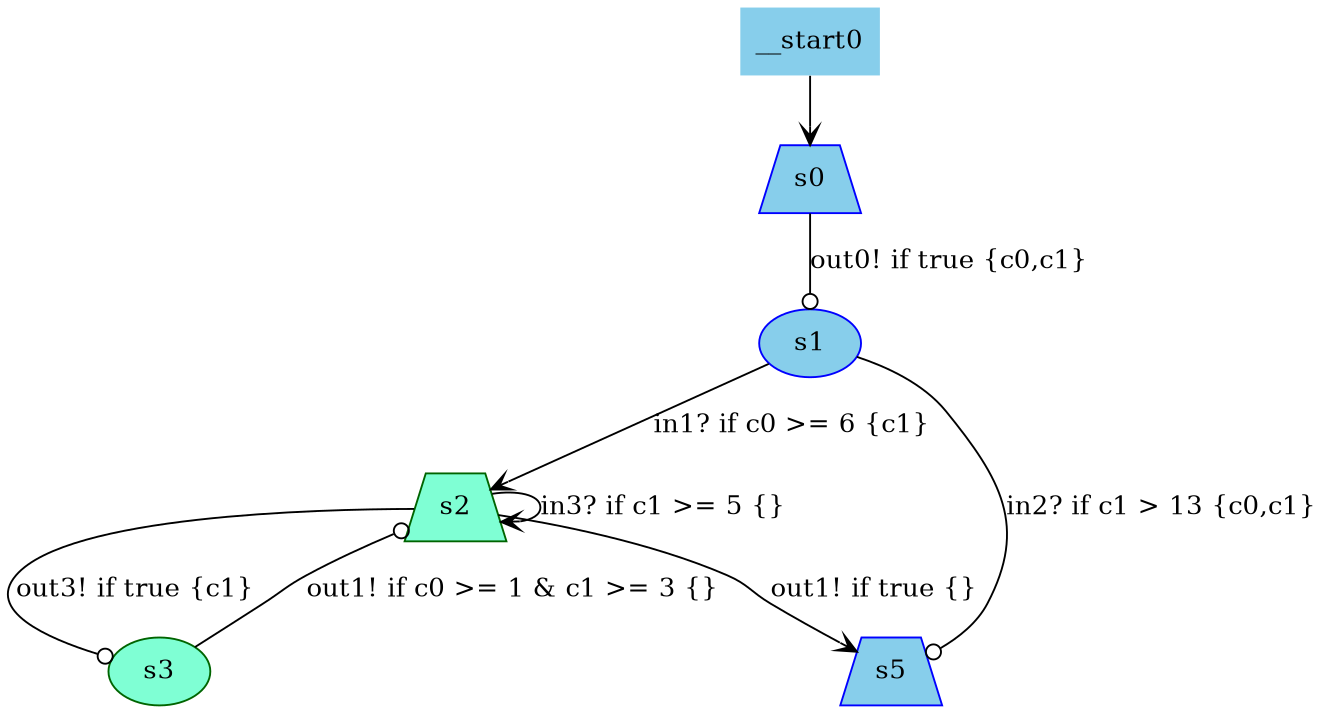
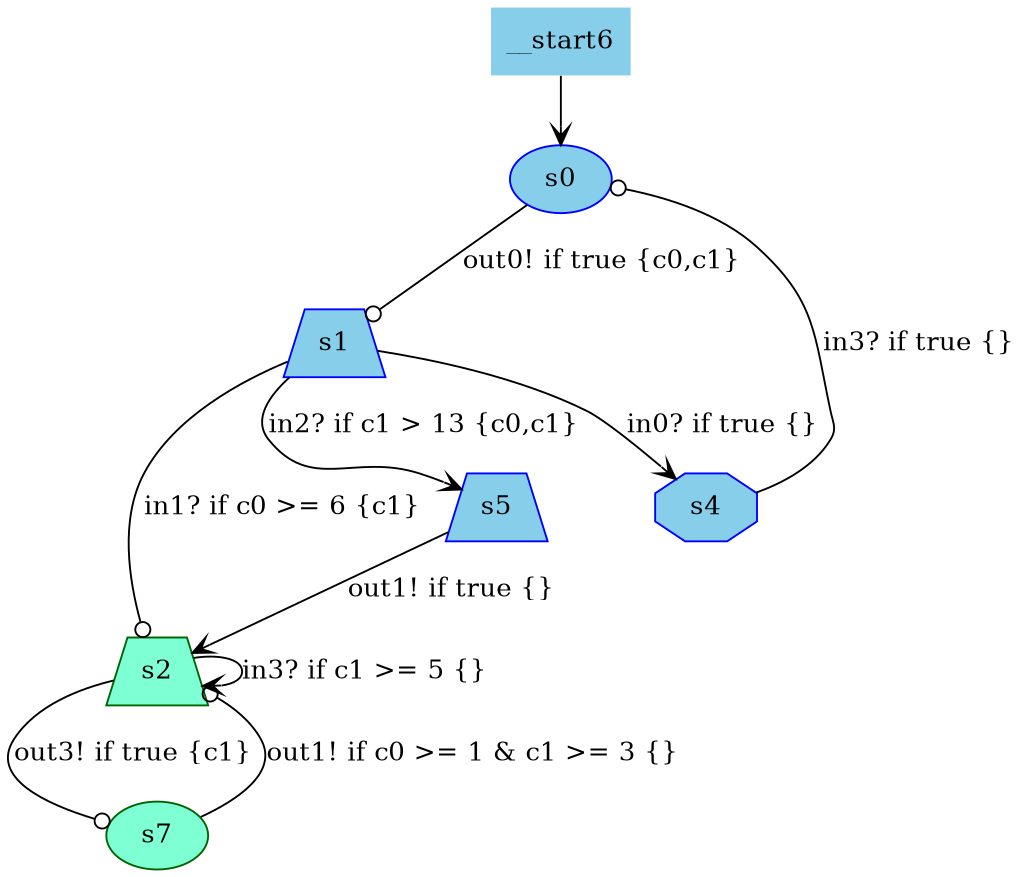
  digraph {
    node [color=blue fillcolor=skyblue shape=trapezium style=filled margin=0]
    edge [arrowhead=odot]
-   __start0 [color=darkgreen shape=none margin=""]
-   n2 [label=s0]
-   n3 [label=s1 shape=ellipse]
+   __start0 [color=darkgreen shape=none label=__start6 margin=""]
+   n2 [label=s0 shape=ellipse]
+   n3 [label=s1]
    n4 [color=darkgreen fillcolor=aquamarine label=s2]
+   n5 [label=s4 shape=octagon]
    n6 [label=s5]
-   n7 [color=darkgreen fillcolor=aquamarine label=s3 shape=ellipse]
+   n7 [color=darkgreen fillcolor=aquamarine label=s7 shape=ellipse]
    __start0 -> n2 [arrowhead=vee]
    n2 -> n3 [label="out0! if true {c0,c1} "]
-   n3 -> n4 [arrowhead=vee label="in1? if c0 >= 6 {c1} "]
-   n3 -> n6 [label="in2? if c1 > 13 {c0,c1} "]
+   n3 -> n4 [label="in1? if c0 >= 6 {c1} "]
+   n3 -> n5 [arrowhead=vee label="in0? if true {} "]
+   n3 -> n6 [arrowhead=vee label="in2? if c1 > 13 {c0,c1} "]
    n4 -> n4 [arrowhead=vee label="in3? if c1 >= 5 {} "]
    n4 -> n7 [label="out3! if true {c1} "]
-   n4 -> n6 [arrowhead=vee label="out1! if true {} "]
+   n5 -> n2 [label="in3? if true {} "]
+   n6 -> n4 [arrowhead=vee label="out1! if true {} "]
    n7 -> n4 [label="out1! if c0 >= 1 & c1 >= 3 {} "]
  }
